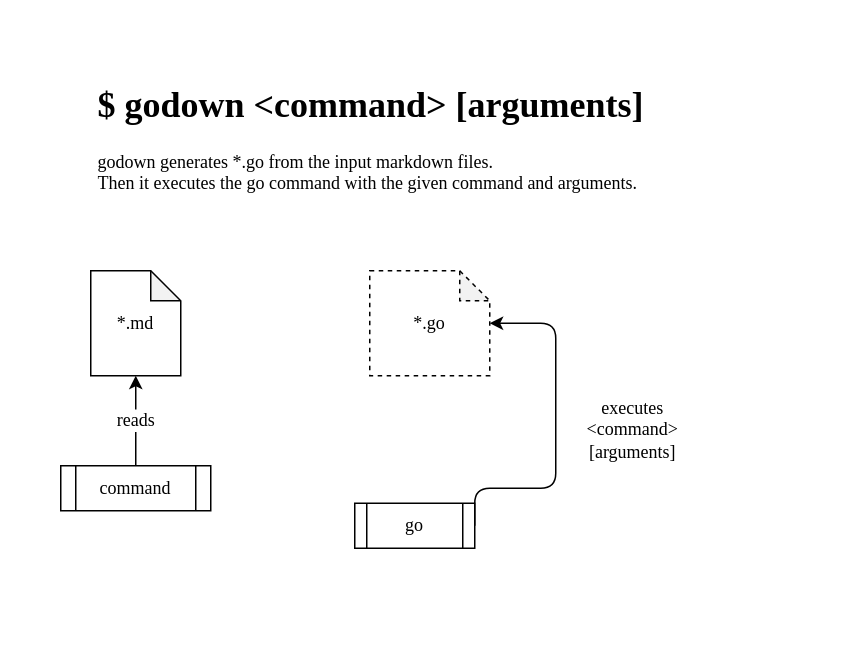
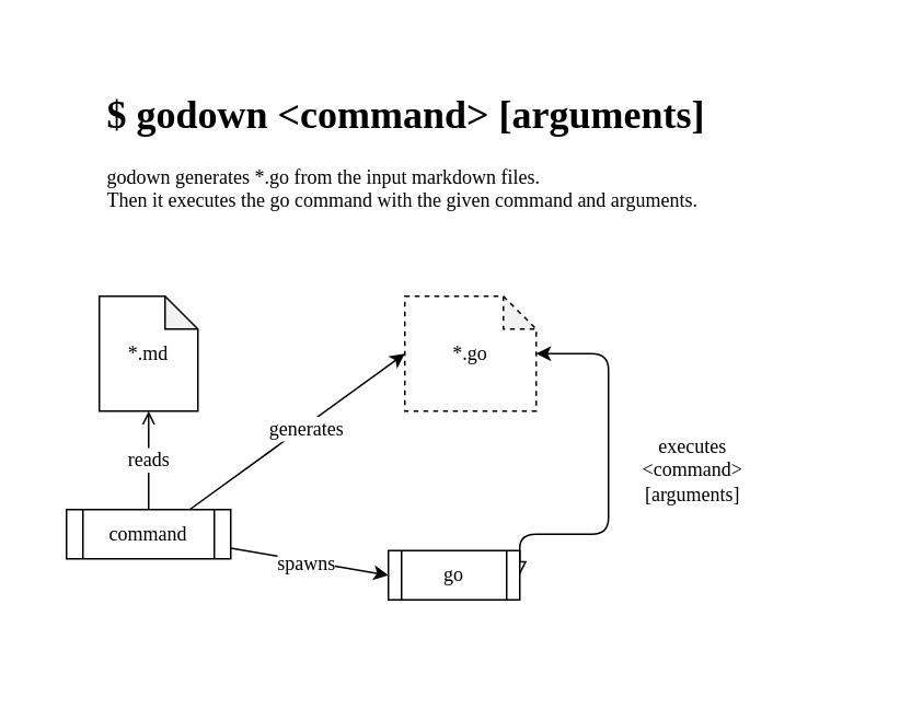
  <mxCell id="0" />
  <mxCell id="1" parent="0" />
  <mxCell id="2" value="" style="rounded=0;whiteSpace=wrap;html=1;dashed=1;fontFamily=JetBrains Mono;fontSize=12;strokeColor=none;" parent="1" vertex="1"><mxGeometry x="20" y="20" width="520" height="390" as="geometry" /></mxCell>
+ <mxCell id="3" style="edgeStyle=none;html=1;entryX=0;entryY=0.5;entryDx=0;entryDy=0;entryPerimeter=0;fontFamily=JetBrains Mono;fontSize=12;exitX=0.75;exitY=0;exitDx=0;exitDy=0;" parent="1" source="14" target="8" edge="1"><mxGeometry relative="1" as="geometry" /></mxCell>
+ <mxCell id="4" value="generates" style="edgeLabel;html=1;align=center;verticalAlign=middle;resizable=0;points=[];fontSize=12;fontFamily=JetBrains Mono;" parent="3" vertex="1" connectable="0"><mxGeometry x="0.36" y="1" relative="1" as="geometry"><mxPoint x="-18" y="16" as="offset" /></mxGeometry></mxCell>
  <mxCell id="5" value="*.md" style="shape=note;whiteSpace=wrap;html=1;backgroundOutline=1;darkOpacity=0.05;size=20;fontFamily=JetBrains Mono;" parent="1" vertex="1"><mxGeometry x="60" y="180" width="60" height="70" as="geometry" /></mxCell>
- <mxCell id="6" style="edgeStyle=orthogonalEdgeStyle;html=1;entryX=1;entryY=0.5;entryDx=0;entryDy=0;fontFamily=JetBrains Mono;fontSize=12;endArrow=none;endFill=0;startArrow=classic;startFill=1;" parent="1" source="8" target="10" edge="1"><mxGeometry relative="1" as="geometry"><Array as="points"><mxPoint x="370" y="215" /><mxPoint x="370" y="325" /></Array></mxGeometry></mxCell>
+ <mxCell id="6" style="edgeStyle=orthogonalEdgeStyle;html=1;entryX=1;entryY=0.5;entryDx=0;entryDy=0;fontFamily=JetBrains Mono;fontSize=12;endArrow=block;endFill=0;startArrow=classic;startFill=1;" parent="1" source="8" target="10" edge="1"><mxGeometry relative="1" as="geometry"><Array as="points"><mxPoint x="370" y="215" /><mxPoint x="370" y="325" /></Array></mxGeometry></mxCell>
  <mxCell id="7" value="executes&lt;br&gt;&amp;lt;command&amp;gt;&lt;br&gt;[arguments]" style="edgeLabel;html=1;align=center;verticalAlign=middle;resizable=0;points=[];fontSize=12;fontFamily=JetBrains Mono;" parent="6" vertex="1" connectable="0"><mxGeometry x="-0.212" y="-1" relative="1" as="geometry"><mxPoint x="51" y="22" as="offset" /></mxGeometry></mxCell>
  <mxCell id="8" value="*.go" style="shape=note;whiteSpace=wrap;html=1;backgroundOutline=1;darkOpacity=0.05;size=20;fontFamily=JetBrains Mono;dashed=1;" parent="1" vertex="1"><mxGeometry x="246" y="180" width="80" height="70" as="geometry" /></mxCell>
  <mxCell id="9" value="&lt;h1&gt;$ godown &amp;lt;command&amp;gt; [arguments]&lt;/h1&gt;&lt;p&gt;godown generates *.go from the input markdown files.&amp;nbsp;&lt;br&gt;&lt;span&gt;Then it executes the go command with the given command and arguments.&lt;/span&gt;&lt;/p&gt;" style="text;html=1;strokeColor=none;fillColor=none;spacing=5;spacingTop=-20;whiteSpace=wrap;overflow=hidden;rounded=0;fontFamily=JetBrains Mono;" parent="1" vertex="1"><mxGeometry x="60" y="50" width="450" height="130" as="geometry" /></mxCell>
  <mxCell id="10" value="go" style="shape=process;whiteSpace=wrap;html=1;backgroundOutline=1;fontFamily=JetBrains Mono;fontSize=12;" parent="1" vertex="1"><mxGeometry x="236" y="335" width="80" height="30" as="geometry" /></mxCell>
- <mxCell id="11" value="&lt;font face=&quot;JetBrains Mono&quot; style=&quot;font-size: 12px&quot;&gt;reads&lt;/font&gt;" style="edgeStyle=none;html=1;entryX=0.5;entryY=1;entryDx=0;entryDy=0;entryPerimeter=0;strokeWidth=1;" parent="1" source="14" target="5" edge="1"><mxGeometry relative="1" as="geometry" /></mxCell>
+ <mxCell id="11" value="&lt;font face=&quot;JetBrains Mono&quot; style=&quot;font-size: 12px&quot;&gt;reads&lt;/font&gt;" style="edgeStyle=none;html=1;entryX=0.5;entryY=1;entryDx=0;entryDy=0;entryPerimeter=0;strokeWidth=1;endArrow=open;" parent="1" source="14" target="5" edge="1"><mxGeometry relative="1" as="geometry" /></mxCell>
+ <mxCell id="12" style="edgeStyle=none;html=1;entryX=0;entryY=0.5;entryDx=0;entryDy=0;fontFamily=JetBrains Mono;" parent="1" source="14" target="10" edge="1"><mxGeometry relative="1" as="geometry" /></mxCell>
+ <mxCell id="13" value="spawns" style="edgeLabel;html=1;align=center;verticalAlign=middle;resizable=0;points=[];fontSize=12;fontFamily=JetBrains Mono;" parent="12" vertex="1" connectable="0"><mxGeometry x="0.041" y="1" relative="1" as="geometry"><mxPoint x="-5" y="1" as="offset" /></mxGeometry></mxCell>
  <mxCell id="14" value="command" style="shape=process;whiteSpace=wrap;html=1;backgroundOutline=1;fontFamily=JetBrains Mono;fontSize=12;" parent="1" vertex="1"><mxGeometry x="40" y="310" width="100" height="30" as="geometry" /></mxCell>
